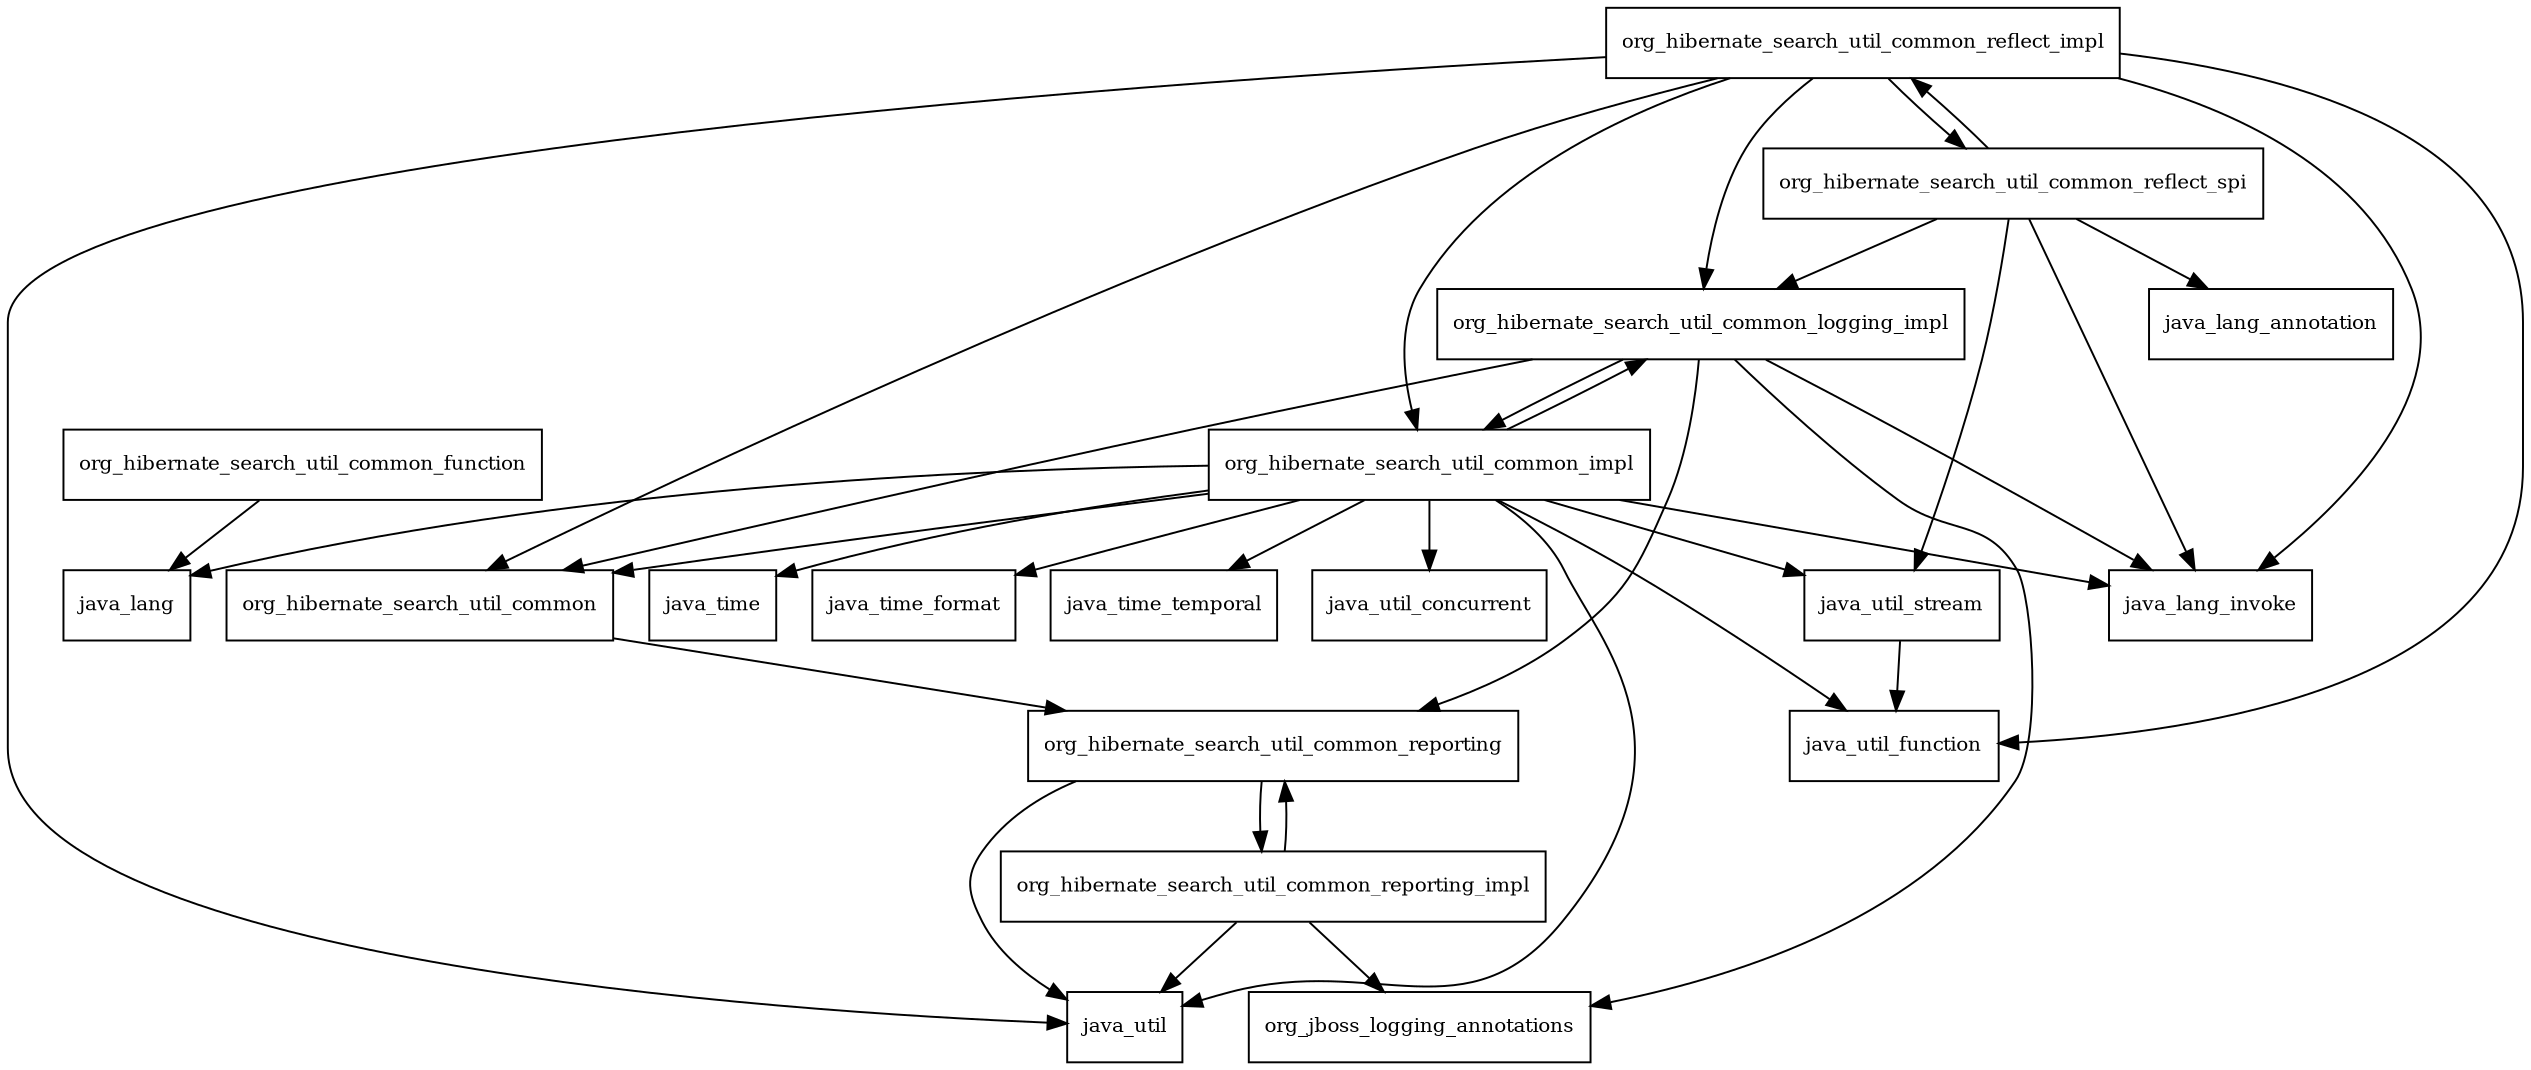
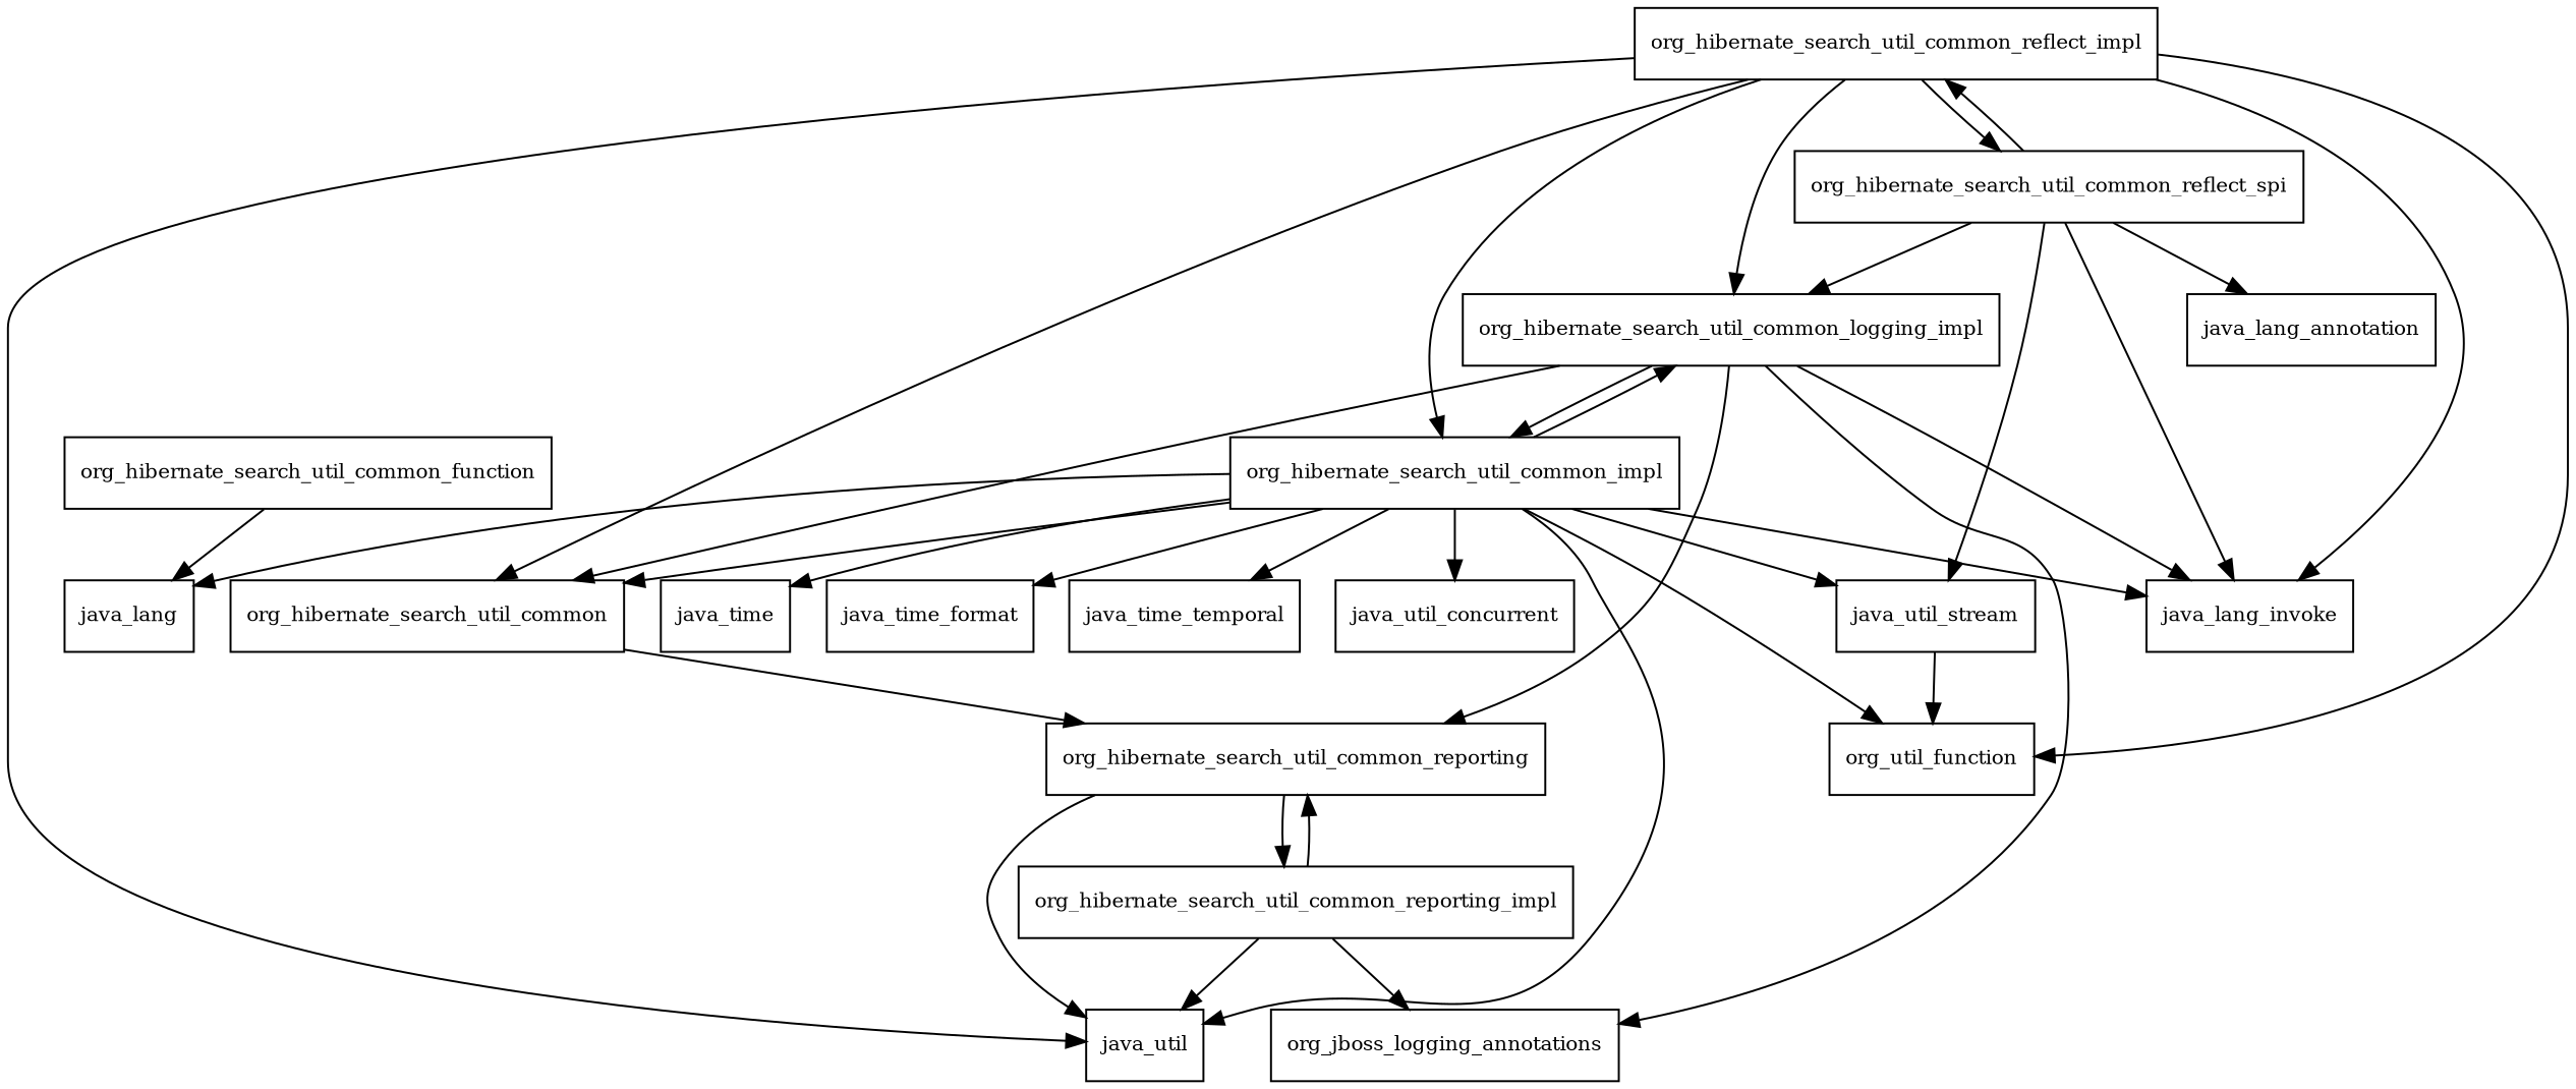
  digraph {
    node [fontsize=10.0 shape=box]
    org_hibernate_search_util_common
    org_hibernate_search_util_common_reporting
    java_util
    org_hibernate_search_util_common_reporting_impl
    org_jboss_logging_annotations
    org_hibernate_search_util_common_function
    java_lang
    org_hibernate_search_util_common_impl
    java_lang_invoke
    java_time
    java_time_format
    java_time_temporal
    java_util_concurrent
-   java_util_function
+   java_util_function [label=org_util_function]
    java_util_stream
    org_hibernate_search_util_common_logging_impl
    org_hibernate_search_util_common_reflect_impl
    org_hibernate_search_util_common_reflect_spi
    java_lang_annotation
    org_hibernate_search_util_common -> org_hibernate_search_util_common_reporting
    org_hibernate_search_util_common_reporting -> java_util
    org_hibernate_search_util_common_reporting -> org_hibernate_search_util_common_reporting_impl
    org_hibernate_search_util_common_reporting_impl -> org_hibernate_search_util_common_reporting
    org_hibernate_search_util_common_reporting_impl -> java_util
    org_hibernate_search_util_common_reporting_impl -> org_jboss_logging_annotations
    org_hibernate_search_util_common_function -> java_lang
    org_hibernate_search_util_common_impl -> org_hibernate_search_util_common
    org_hibernate_search_util_common_impl -> java_util
    org_hibernate_search_util_common_impl -> java_lang
    org_hibernate_search_util_common_impl -> java_lang_invoke
    org_hibernate_search_util_common_impl -> java_time
    org_hibernate_search_util_common_impl -> java_time_format
    org_hibernate_search_util_common_impl -> java_time_temporal
    org_hibernate_search_util_common_impl -> java_util_concurrent
    org_hibernate_search_util_common_impl -> java_util_function
    org_hibernate_search_util_common_impl -> java_util_stream
    org_hibernate_search_util_common_impl -> org_hibernate_search_util_common_logging_impl
    java_util_stream -> java_util_function
    org_hibernate_search_util_common_logging_impl -> org_hibernate_search_util_common
    org_hibernate_search_util_common_logging_impl -> org_hibernate_search_util_common_reporting
    org_hibernate_search_util_common_logging_impl -> org_jboss_logging_annotations
    org_hibernate_search_util_common_logging_impl -> org_hibernate_search_util_common_impl
    org_hibernate_search_util_common_logging_impl -> java_lang_invoke
    org_hibernate_search_util_common_reflect_impl -> org_hibernate_search_util_common
    org_hibernate_search_util_common_reflect_impl -> java_util
    org_hibernate_search_util_common_reflect_impl -> org_hibernate_search_util_common_impl
    org_hibernate_search_util_common_reflect_impl -> java_lang_invoke
    org_hibernate_search_util_common_reflect_impl -> java_util_function
    org_hibernate_search_util_common_reflect_impl -> org_hibernate_search_util_common_logging_impl
    org_hibernate_search_util_common_reflect_impl -> org_hibernate_search_util_common_reflect_spi
    org_hibernate_search_util_common_reflect_spi -> java_lang_invoke
    org_hibernate_search_util_common_reflect_spi -> java_util_stream
    org_hibernate_search_util_common_reflect_spi -> org_hibernate_search_util_common_logging_impl
    org_hibernate_search_util_common_reflect_spi -> org_hibernate_search_util_common_reflect_impl
    org_hibernate_search_util_common_reflect_spi -> java_lang_annotation
  }
